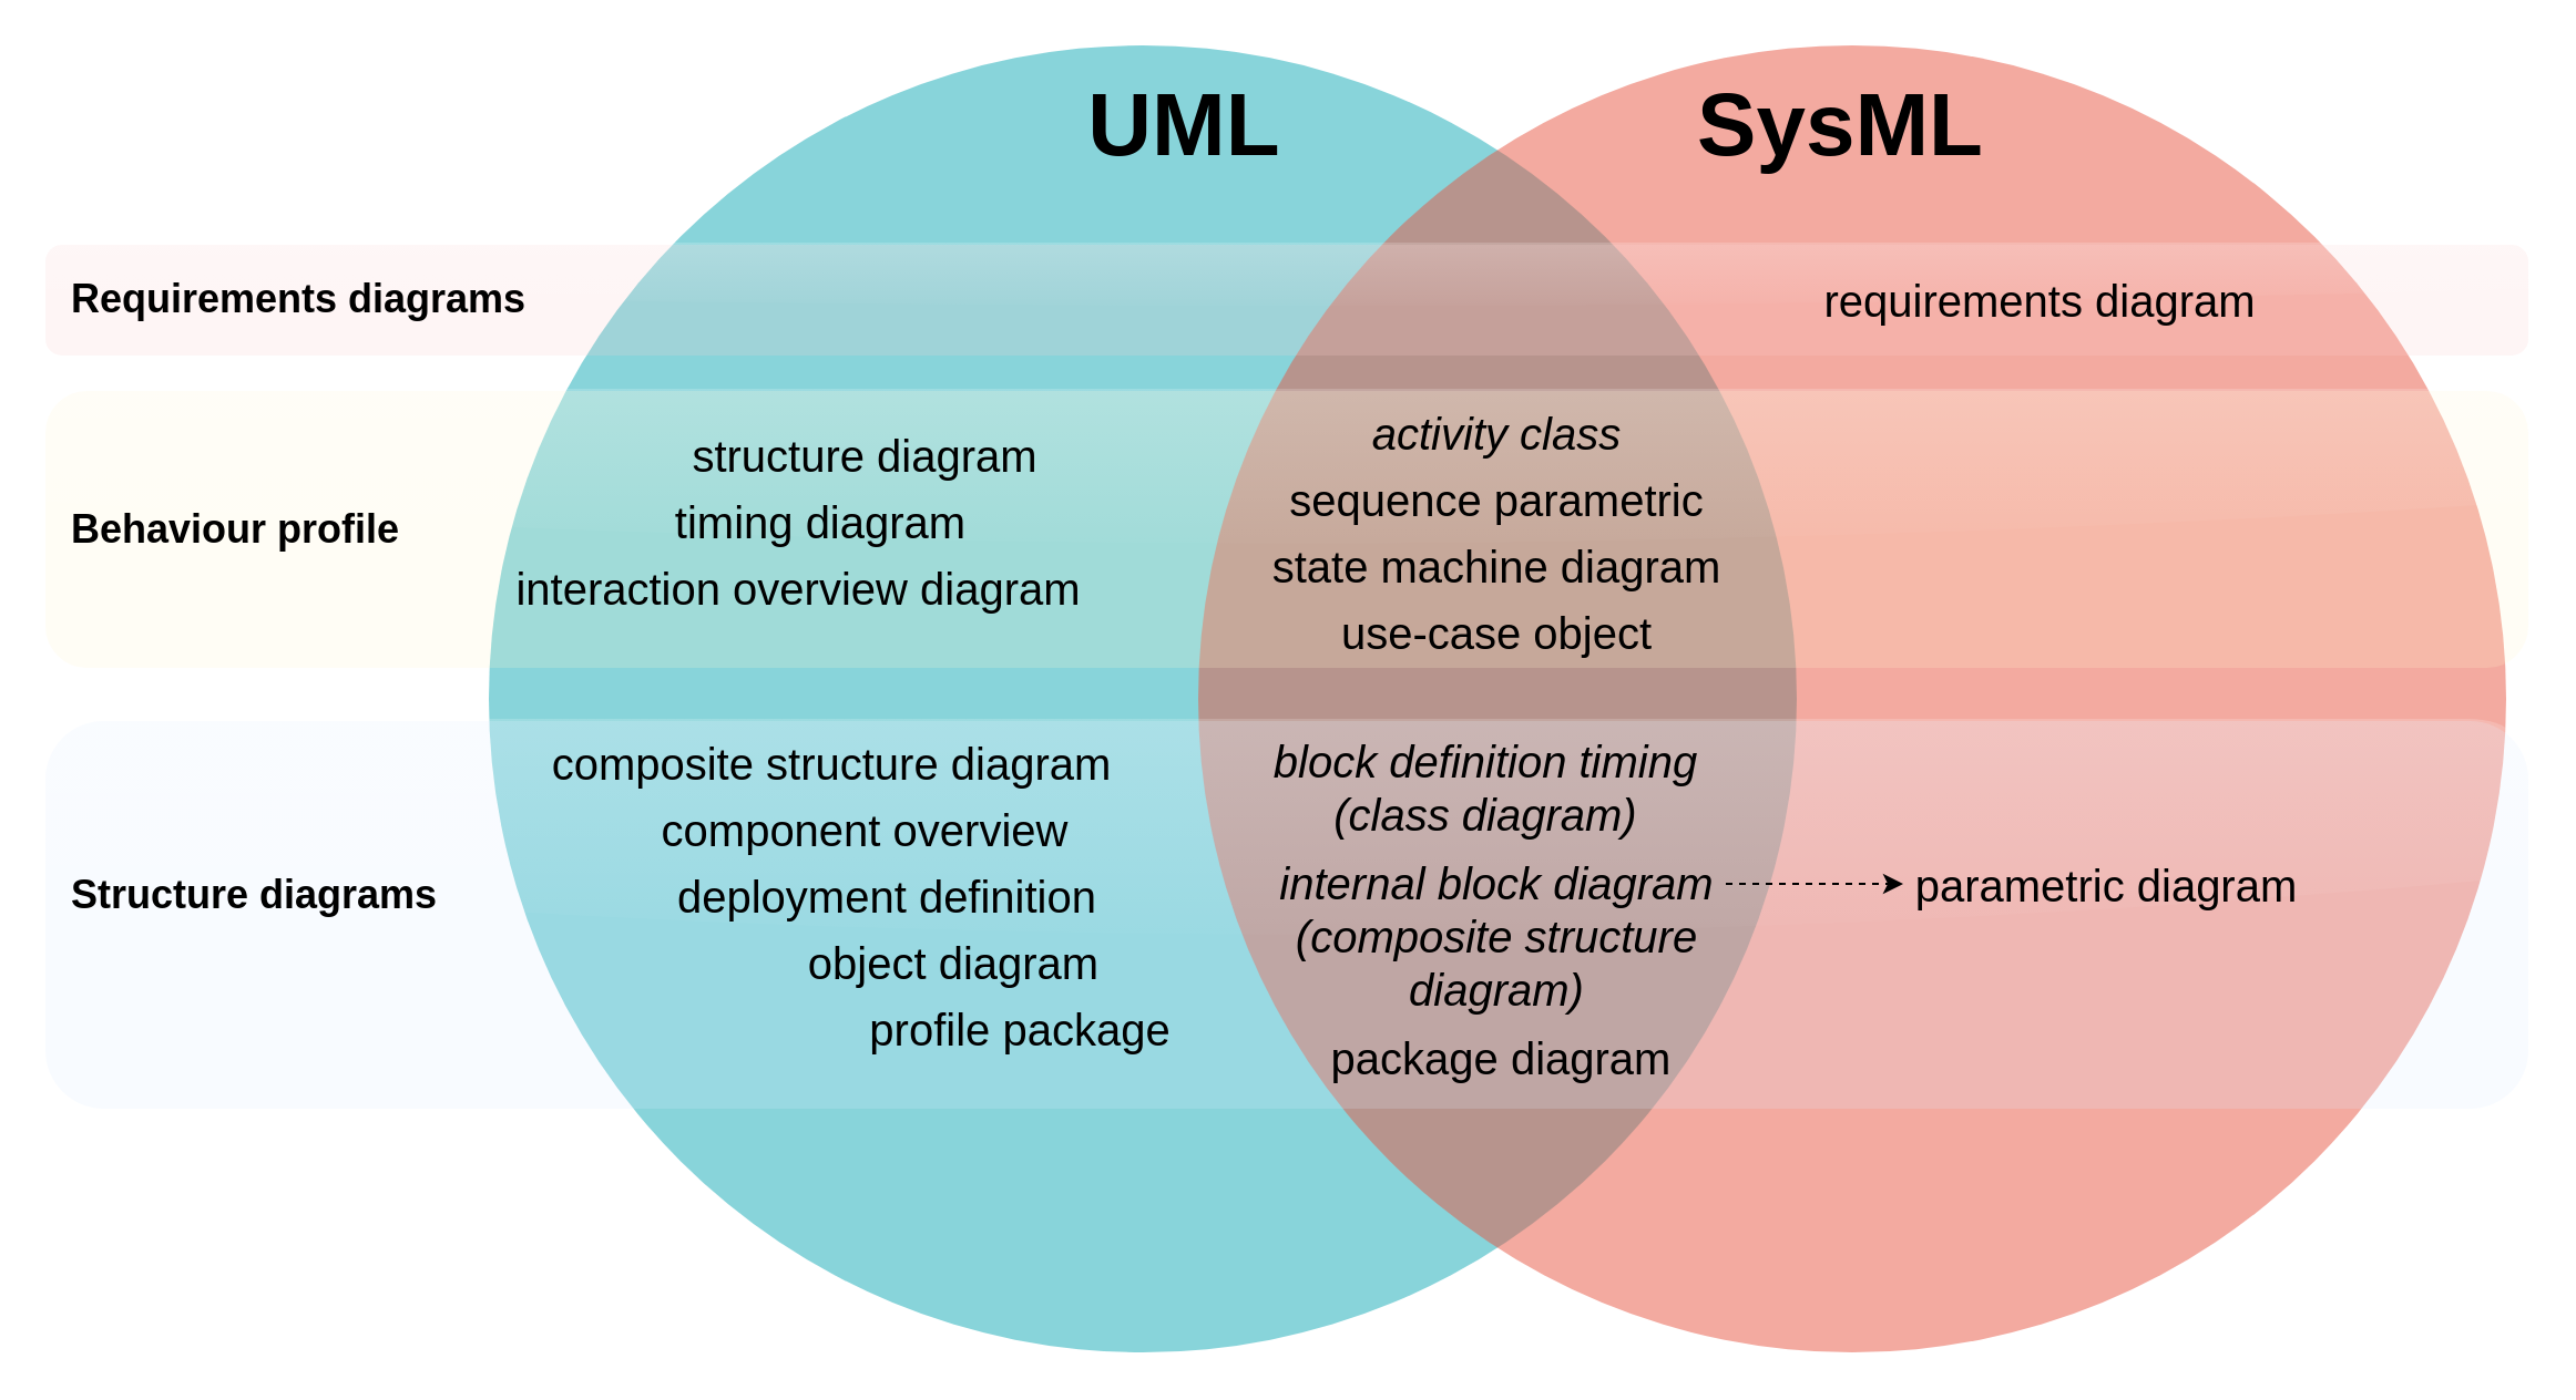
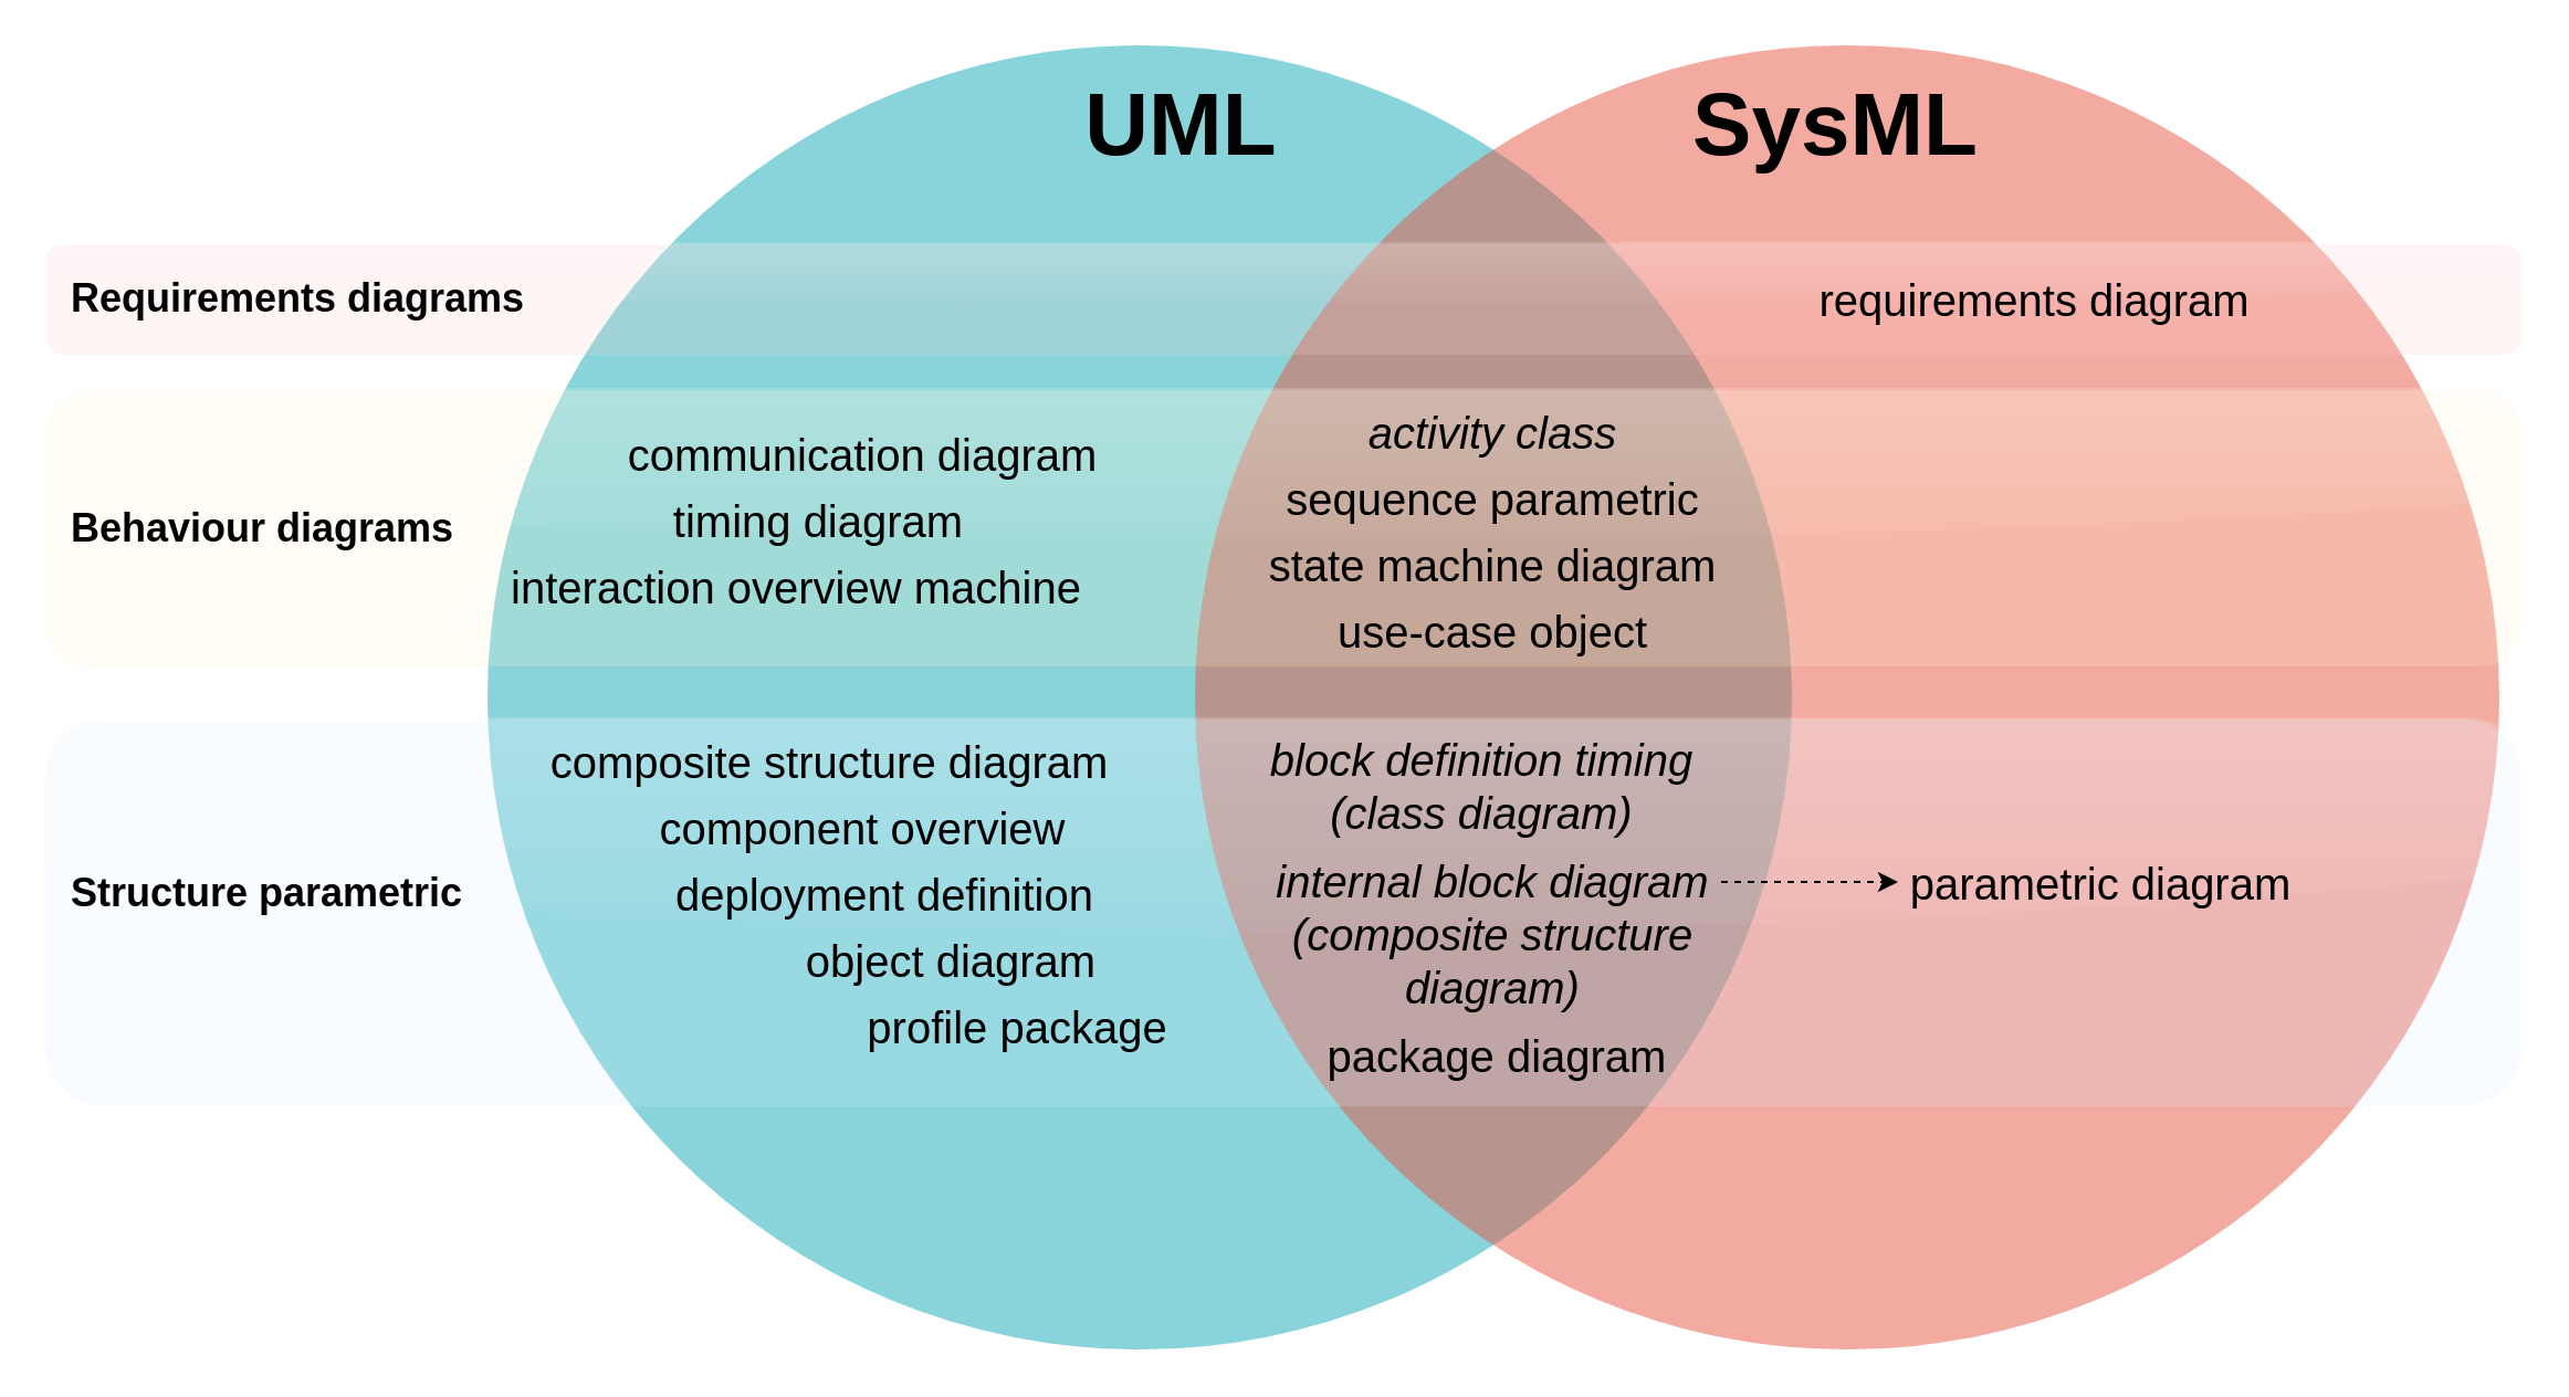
  <mxCell id="0" />
  <mxCell id="1" parent="0" />
  <mxCell id="2" value="" style="ellipse;fillColor=#12AAB5;opacity=50;strokeColor=none;html=1;fontColor=#FFFFFF;fontSize=20;shadow=0;sketch=0;gradientColor=none;gradientDirection=east;" parent="1" vertex="1"><mxGeometry x="220" y="20" width="590" height="590" as="geometry" /></mxCell>
  <mxCell id="3" value="" style="ellipse;fillColor=#e85642;opacity=50;strokeColor=none;html=1;fontColor=#FFFFFF;fontSize=20;shadow=0;sketch=0;gradientColor=none;gradientDirection=west;" parent="1" vertex="1"><mxGeometry x="540" y="20" width="590" height="590" as="geometry" /></mxCell>
  <mxCell id="4" value="UML" style="text;html=1;strokeColor=none;fillColor=none;align=center;verticalAlign=middle;whiteSpace=wrap;rounded=0;fontSize=40;fontStyle=1" parent="1" vertex="1"><mxGeometry x="424" y="40" width="220" height="30" as="geometry" /></mxCell>
  <mxCell id="5" value="SysML" style="text;html=1;strokeColor=none;fillColor=none;align=center;verticalAlign=middle;whiteSpace=wrap;rounded=0;fontSize=40;fontStyle=1" parent="1" vertex="1"><mxGeometry x="720" y="40" width="220" height="30" as="geometry" /></mxCell>
  <mxCell id="6" value="" style="rounded=1;whiteSpace=wrap;html=1;fontSize=23;fillColor=#fff2cc;strokeColor=none;opacity=20;glass=1;" parent="1" vertex="1"><mxGeometry x="20" y="176" width="1120" height="125" as="geometry" /></mxCell>
  <mxCell id="7" value="" style="rounded=1;whiteSpace=wrap;html=1;fontSize=23;fillColor=#dae8fc;strokeColor=none;opacity=20;glass=1;" parent="1" vertex="1"><mxGeometry x="20" y="325" width="1120" height="175" as="geometry" /></mxCell>
  <mxCell id="8" value="" style="rounded=1;whiteSpace=wrap;html=1;fontSize=23;fillColor=#f8cecc;strokeColor=none;opacity=20;glass=1;" parent="1" vertex="1"><mxGeometry x="20" y="110" width="1120" height="50" as="geometry" /></mxCell>
  <mxCell id="9" value="activity class" style="text;html=1;strokeColor=none;fillColor=none;align=center;verticalAlign=middle;whiteSpace=wrap;rounded=0;fontSize=20;fontStyle=2" parent="1" vertex="1"><mxGeometry x="525" y="180" width="300" height="30" as="geometry" /></mxCell>
  <mxCell id="10" value="sequence parametric" style="text;html=1;strokeColor=none;fillColor=none;align=center;verticalAlign=middle;whiteSpace=wrap;rounded=0;fontSize=20;" parent="1" vertex="1"><mxGeometry x="525" y="210" width="300" height="30" as="geometry" /></mxCell>
  <mxCell id="11" value="state machine diagram" style="text;html=1;strokeColor=none;fillColor=none;align=center;verticalAlign=middle;whiteSpace=wrap;rounded=0;fontSize=20;" parent="1" vertex="1"><mxGeometry x="525" y="240" width="300" height="30" as="geometry" /></mxCell>
  <mxCell id="12" value="use-case object" style="text;html=1;strokeColor=none;fillColor=none;align=center;verticalAlign=middle;whiteSpace=wrap;rounded=0;fontSize=20;" parent="1" vertex="1"><mxGeometry x="525" y="270" width="300" height="30" as="geometry" /></mxCell>
  <mxCell id="13" value="block definition timing&lt;br&gt;(class diagram)" style="text;html=1;strokeColor=none;fillColor=none;align=center;verticalAlign=middle;whiteSpace=wrap;rounded=0;fontSize=20;fontStyle=2" parent="1" vertex="1"><mxGeometry x="520" y="340" width="300" height="30" as="geometry" /></mxCell>
  <mxCell id="14" value="internal block diagram&lt;br&gt;(composite structure &lt;br&gt;diagram)" style="text;html=1;strokeColor=none;fillColor=none;align=center;verticalAlign=middle;whiteSpace=wrap;rounded=0;fontSize=20;fontStyle=2" parent="1" vertex="1"><mxGeometry x="525" y="406.5" width="300" height="30" as="geometry" /></mxCell>
  <mxCell id="15" value="package diagram" style="text;html=1;strokeColor=none;fillColor=none;align=center;verticalAlign=middle;whiteSpace=wrap;rounded=0;fontSize=20;" parent="1" vertex="1"><mxGeometry x="527" y="462" width="300" height="30" as="geometry" /></mxCell>
  <mxCell id="16" value="requirements diagram" style="text;html=1;strokeColor=none;fillColor=none;align=center;verticalAlign=middle;whiteSpace=wrap;rounded=0;fontSize=20;" parent="1" vertex="1"><mxGeometry x="770" y="120" width="300" height="30" as="geometry" /></mxCell>
  <mxCell id="17" value="parametric diagram" style="text;html=1;strokeColor=none;fillColor=none;align=center;verticalAlign=middle;whiteSpace=wrap;rounded=0;fontSize=20;" parent="1" vertex="1"><mxGeometry x="800" y="383.5" width="300" height="30" as="geometry" /></mxCell>
- <mxCell id="18" value="structure diagram" style="text;html=1;strokeColor=none;fillColor=none;align=center;verticalAlign=middle;whiteSpace=wrap;rounded=0;fontSize=20;" parent="1" vertex="1"><mxGeometry x="240" y="190" width="300" height="30" as="geometry" /></mxCell>
- <mxCell id="19" value="interaction overview diagram" style="text;html=1;strokeColor=none;fillColor=none;align=center;verticalAlign=middle;whiteSpace=wrap;rounded=0;fontSize=20;" parent="1" vertex="1"><mxGeometry x="210" y="250" width="300" height="30" as="geometry" /></mxCell>
+ <mxCell id="18" value="communication diagram" style="text;html=1;strokeColor=none;fillColor=none;align=center;verticalAlign=middle;whiteSpace=wrap;rounded=0;fontSize=20;" parent="1" vertex="1"><mxGeometry x="240" y="190" width="300" height="30" as="geometry" /></mxCell>
+ <mxCell id="19" value="interaction overview machine" style="text;html=1;strokeColor=none;fillColor=none;align=center;verticalAlign=middle;whiteSpace=wrap;rounded=0;fontSize=20;" parent="1" vertex="1"><mxGeometry x="210" y="250" width="300" height="30" as="geometry" /></mxCell>
  <mxCell id="20" value="timing diagram" style="text;html=1;strokeColor=none;fillColor=none;align=center;verticalAlign=middle;whiteSpace=wrap;rounded=0;fontSize=20;" parent="1" vertex="1"><mxGeometry x="220" y="220" width="300" height="30" as="geometry" /></mxCell>
  <mxCell id="21" value="composite structure diagram" style="text;html=1;strokeColor=none;fillColor=none;align=center;verticalAlign=middle;whiteSpace=wrap;rounded=0;fontSize=20;" parent="1" vertex="1"><mxGeometry x="225" y="329" width="300" height="30" as="geometry" /></mxCell>
  <mxCell id="22" value="component overview" style="text;html=1;strokeColor=none;fillColor=none;align=center;verticalAlign=middle;whiteSpace=wrap;rounded=0;fontSize=20;" parent="1" vertex="1"><mxGeometry x="240" y="359" width="300" height="30" as="geometry" /></mxCell>
  <mxCell id="23" value="deployment definition" style="text;html=1;strokeColor=none;fillColor=none;align=center;verticalAlign=middle;whiteSpace=wrap;rounded=0;fontSize=20;" parent="1" vertex="1"><mxGeometry x="250" y="389" width="300" height="30" as="geometry" /></mxCell>
  <mxCell id="24" value="object diagram" style="text;html=1;strokeColor=none;fillColor=none;align=center;verticalAlign=middle;whiteSpace=wrap;rounded=0;fontSize=20;" parent="1" vertex="1"><mxGeometry x="280" y="419" width="300" height="30" as="geometry" /></mxCell>
  <mxCell id="25" value="profile package" style="text;html=1;strokeColor=none;fillColor=none;align=center;verticalAlign=middle;whiteSpace=wrap;rounded=0;fontSize=20;" parent="1" vertex="1"><mxGeometry x="310" y="449" width="300" height="30" as="geometry" /></mxCell>
  <mxCell id="26" value="Requirements diagrams" style="text;html=1;strokeColor=none;fillColor=none;align=left;verticalAlign=middle;whiteSpace=wrap;rounded=0;fontSize=18;opacity=20;fontStyle=1;" parent="1" vertex="1"><mxGeometry x="30" y="120" width="250" height="30" as="geometry" /></mxCell>
- <mxCell id="27" value="Behaviour profile" style="text;html=1;strokeColor=none;fillColor=none;align=left;verticalAlign=middle;whiteSpace=wrap;rounded=0;fontSize=18;opacity=20;fontStyle=1;" parent="1" vertex="1"><mxGeometry x="30" y="223.5" width="250" height="30" as="geometry" /></mxCell>
- <mxCell id="28" value="Structure diagrams" style="text;html=1;strokeColor=none;fillColor=none;align=left;verticalAlign=middle;whiteSpace=wrap;rounded=0;fontSize=18;opacity=20;fontStyle=1;" parent="1" vertex="1"><mxGeometry x="30" y="389" width="250" height="30" as="geometry" /></mxCell>
+ <mxCell id="27" value="Behaviour diagrams" style="text;html=1;strokeColor=none;fillColor=none;align=left;verticalAlign=middle;whiteSpace=wrap;rounded=0;fontSize=18;opacity=20;fontStyle=1;" parent="1" vertex="1"><mxGeometry x="30" y="223.5" width="250" height="30" as="geometry" /></mxCell>
+ <mxCell id="28" value="Structure parametric" style="text;html=1;strokeColor=none;fillColor=none;align=left;verticalAlign=middle;whiteSpace=wrap;rounded=0;fontSize=18;opacity=20;fontStyle=1;" parent="1" vertex="1"><mxGeometry x="30" y="389" width="250" height="30" as="geometry" /></mxCell>
  <mxCell id="29" value="" style="endArrow=classic;html=1;rounded=0;dashed=1;" parent="1" edge="1"><mxGeometry width="50" height="50" relative="1" as="geometry"><mxPoint x="778" y="398.5" as="sourcePoint" /><mxPoint x="858" y="398.5" as="targetPoint" /></mxGeometry></mxCell>
